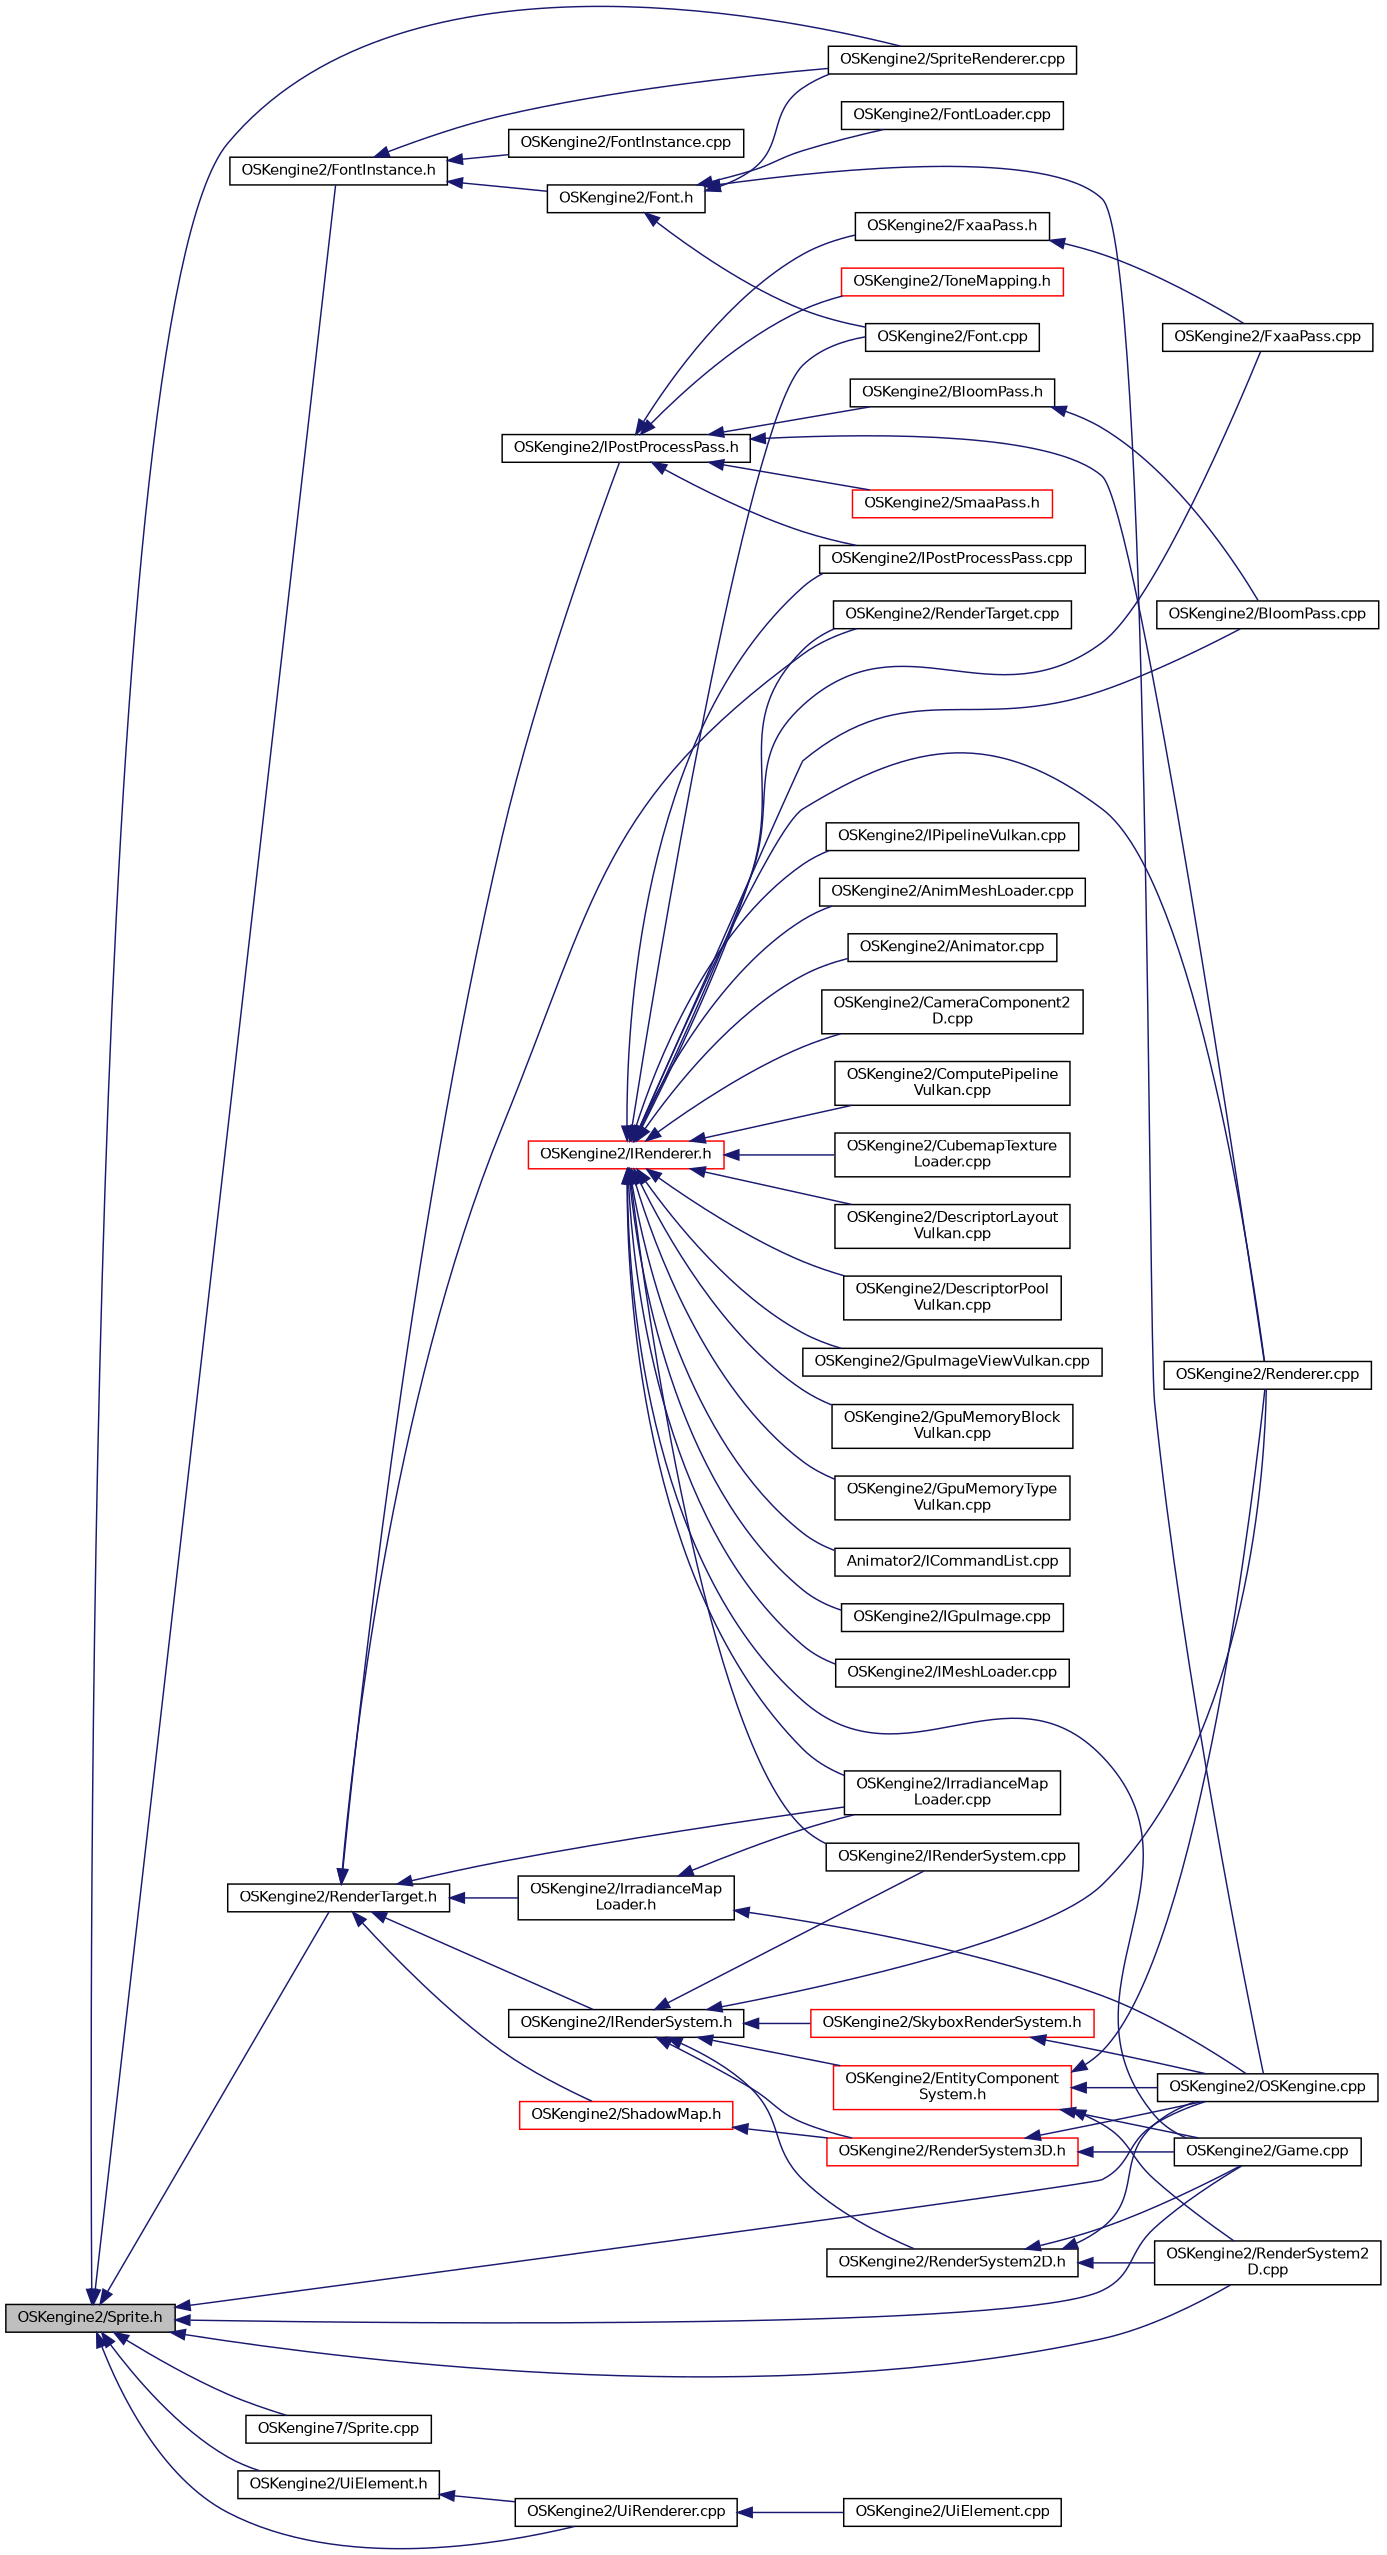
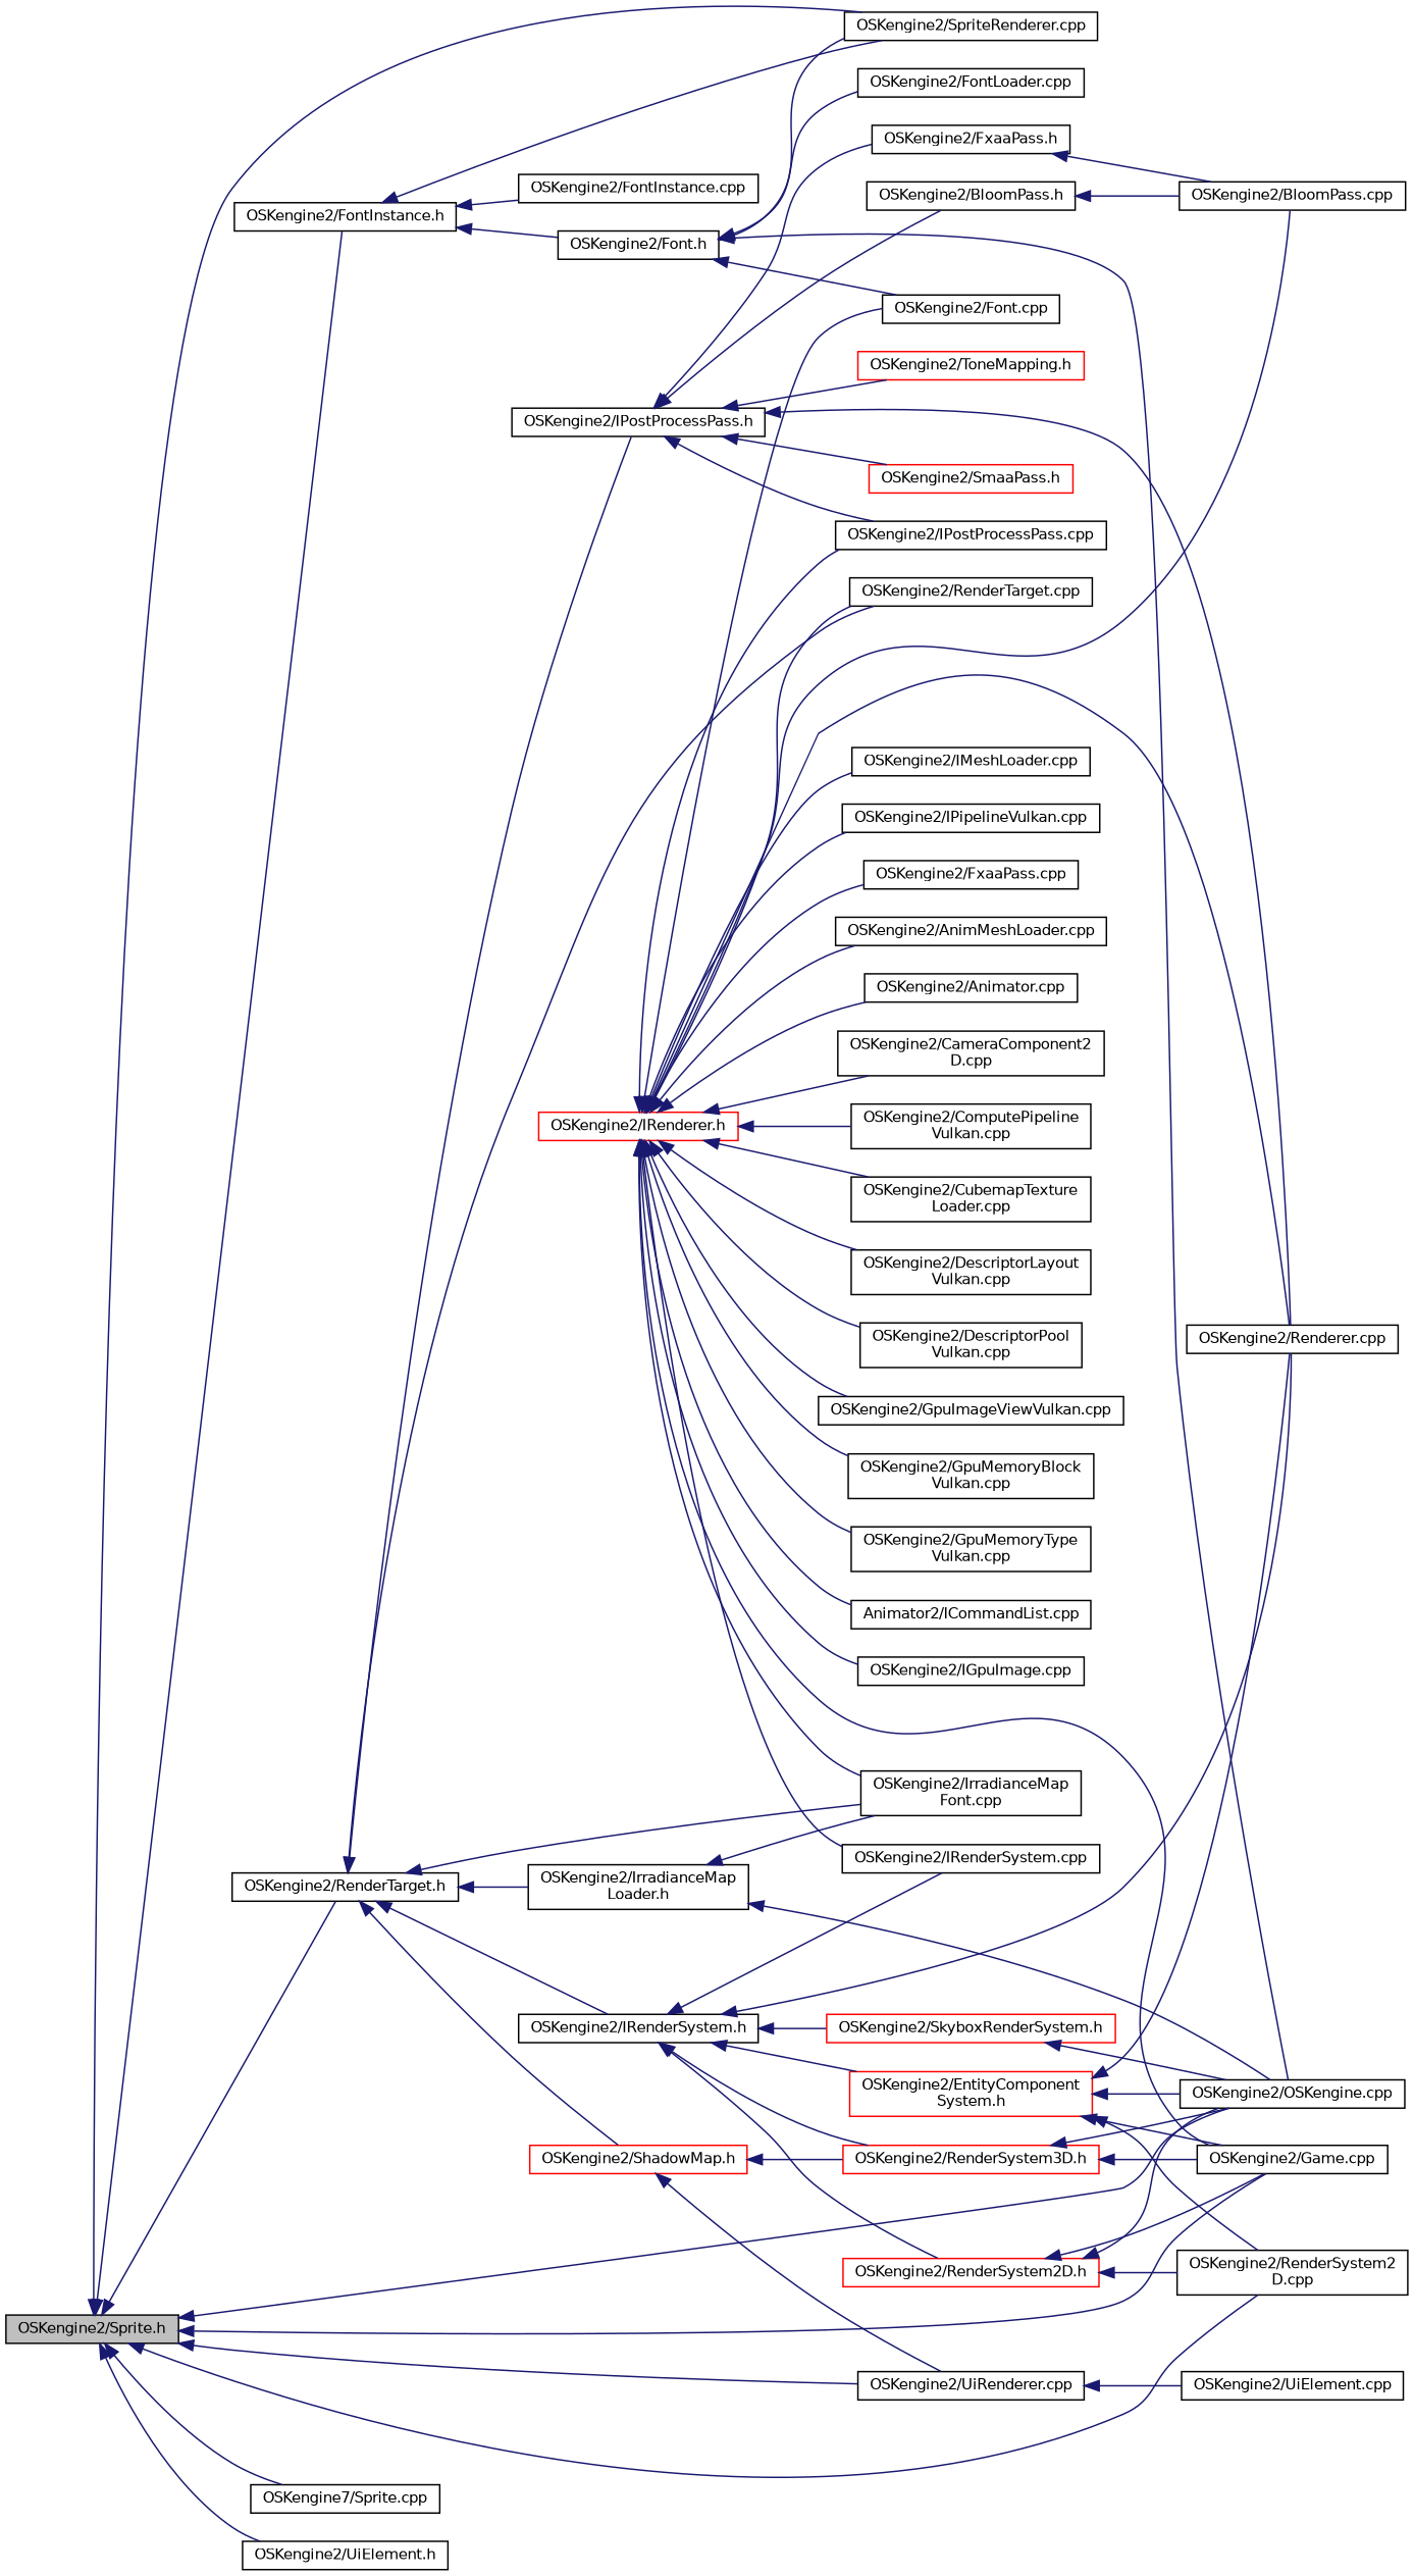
  digraph {
    rankdir=LR
    node [color=black fillcolor=white fontname=Helvetica fontsize=10 shape=record style=filled]
    edge [color=midnightblue dir=back fontname=Helvetica fontsize=10 labelfontname=Helvetica labelfontsize=10 style=solid]
    n1 [fillcolor=grey75 fontcolor=black height=0.2 label="OSKengine2/Sprite.h" width=0.4]
    n2 [height=0.2 label="OSKengine2/FontInstance.h" width=0.4]
    n3 [height=0.2 label="OSKengine2/OSKengine.cpp" width=0.4]
    n4 [height=0.2 label="OSKengine2/SpriteRenderer.cpp" width=0.4]
    n5 [height=0.2 label="OSKengine2/Game.cpp" width=0.4]
    n6 [height=0.2 label="OSKengine2/RenderSystem2\lD.cpp" width=0.4]
    n7 [height=0.2 label="OSKengine2/RenderTarget.h" width=0.4]
    n8 [height=0.2 label="OSKengine7/Sprite.cpp" width=0.4]
    n9 [height=0.2 label="OSKengine2/UiElement.h" width=0.4]
    n10 [height=0.2 label="OSKengine2/UiRenderer.cpp" width=0.4]
    n11 [height=0.2 label="OSKengine2/Font.h" width=0.4]
    n12 [height=0.2 label="OSKengine2/FontInstance.cpp" width=0.4]
    n13 [height=0.2 label="OSKengine2/IPostProcessPass.h" width=0.4]
    n14 [height=0.2 label="OSKengine2/IRenderSystem.h" width=0.4]
-   n15 [height=0.2 label="OSKengine2/IrradianceMap\lLoader.cpp" width=0.4]
+   n15 [height=0.2 label="OSKengine2/IrradianceMap\lFont.cpp" width=0.4]
    n16 [height=0.2 label="OSKengine2/RenderTarget.cpp" width=0.4]
    n17 [height=0.2 label="OSKengine2/IrradianceMap\lLoader.h" width=0.4]
    n18 [color=red height=0.2 label="OSKengine2/ShadowMap.h" width=0.4]
    n19 [height=0.2 label="OSKengine2/UiElement.cpp" width=0.4]
    n20 [height=0.2 label="OSKengine2/Font.cpp" width=0.4]
    n21 [height=0.2 label="OSKengine2/FontLoader.cpp" width=0.4]
    n22 [height=0.2 label="OSKengine2/BloomPass.h" width=0.4]
    n23 [height=0.2 label="OSKengine2/FxaaPass.h" width=0.4]
    n24 [height=0.2 label="OSKengine2/IPostProcessPass.cpp" width=0.4]
    n25 [height=0.2 label="OSKengine2/Renderer.cpp" width=0.4]
    n26 [color=red height=0.2 label="OSKengine2/SmaaPass.h" width=0.4]
    n27 [color=red height=0.2 label="OSKengine2/ToneMapping.h" width=0.4]
    n28 [color=red height=0.2 label="OSKengine2/EntityComponent\lSystem.h" width=0.4]
    n29 [height=0.2 label="OSKengine2/IRenderSystem.cpp" width=0.4]
-   n30 [height=0.2 label="OSKengine2/RenderSystem2D.h" width=0.4]
+   n30 [color=red height=0.2 label="OSKengine2/RenderSystem2D.h" width=0.4]
    n31 [color=red height=0.2 label="OSKengine2/RenderSystem3D.h" width=0.4]
    n32 [color=red height=0.2 label="OSKengine2/SkyboxRenderSystem.h" width=0.4]
    n33 [color=red height=0.2 label="OSKengine2/IRenderer.h" width=0.4]
    n34 [height=0.2 label="OSKengine2/BloomPass.cpp" width=0.4]
    n35 [height=0.2 label="OSKengine2/FxaaPass.cpp" width=0.4]
    n36 [height=0.2 label="OSKengine2/AnimMeshLoader.cpp" width=0.4]
    n37 [height=0.2 label="OSKengine2/Animator.cpp" width=0.4]
    n38 [height=0.2 label="OSKengine2/CameraComponent2\lD.cpp" width=0.4]
    n39 [height=0.2 label="OSKengine2/ComputePipeline\lVulkan.cpp" width=0.4]
    n40 [height=0.2 label="OSKengine2/CubemapTexture\lLoader.cpp" width=0.4]
    n41 [height=0.2 label="OSKengine2/DescriptorLayout\lVulkan.cpp" width=0.4]
    n42 [height=0.2 label="OSKengine2/DescriptorPool\lVulkan.cpp" width=0.4]
    n43 [height=0.2 label="OSKengine2/GpuImageViewVulkan.cpp" width=0.4]
    n44 [height=0.2 label="OSKengine2/GpuMemoryBlock\lVulkan.cpp" width=0.4]
    n45 [height=0.2 label="OSKengine2/GpuMemoryType\lVulkan.cpp" width=0.4]
    n46 [height=0.2 label="Animator2/ICommandList.cpp" width=0.4]
    n47 [height=0.2 label="OSKengine2/IGpuImage.cpp" width=0.4]
    n48 [height=0.2 label="OSKengine2/IMeshLoader.cpp" width=0.4]
    n49 [height=0.2 label="OSKengine2/IPipelineVulkan.cpp" width=0.4]
    n1 -> n2
    n1 -> n3
    n1 -> n4
    n1 -> n5
    n1 -> n6
    n1 -> n7
    n1 -> n8
    n1 -> n9
    n1 -> n10
    n2 -> n4
    n2 -> n11
    n2 -> n12
    n7 -> n13
    n7 -> n14
    n7 -> n15
    n7 -> n16
    n7 -> n17
    n7 -> n18
-   n9 -> n10
+   n18 -> n10
    n10 -> n19
    n11 -> n3
    n11 -> n4
    n11 -> n20
    n11 -> n21
    n13 -> n22
    n13 -> n23
    n13 -> n24
    n13 -> n25
    n13 -> n26
    n13 -> n27
    n14 -> n25
    n14 -> n28
    n14 -> n29
    n14 -> n30
    n14 -> n31
    n14 -> n32
    n17 -> n3
    n17 -> n15
    n18 -> n31
    n22 -> n34
-   n23 -> n35
+   n23 -> n34
    n28 -> n3
    n28 -> n5
    n28 -> n6
    n28 -> n25
    n30 -> n3
    n30 -> n5
    n30 -> n6
    n31 -> n3
    n31 -> n5
    n32 -> n3
    n33 -> n5
    n33 -> n15
    n33 -> n16
    n33 -> n20
    n33 -> n24
    n33 -> n25
    n33 -> n29
    n33 -> n34
    n33 -> n35
    n33 -> n36
    n33 -> n37
    n33 -> n38
    n33 -> n39
    n33 -> n40
    n33 -> n41
    n33 -> n42
    n33 -> n43
    n33 -> n44
    n33 -> n45
    n33 -> n46
    n33 -> n47
    n33 -> n48
    n33 -> n49
  }
